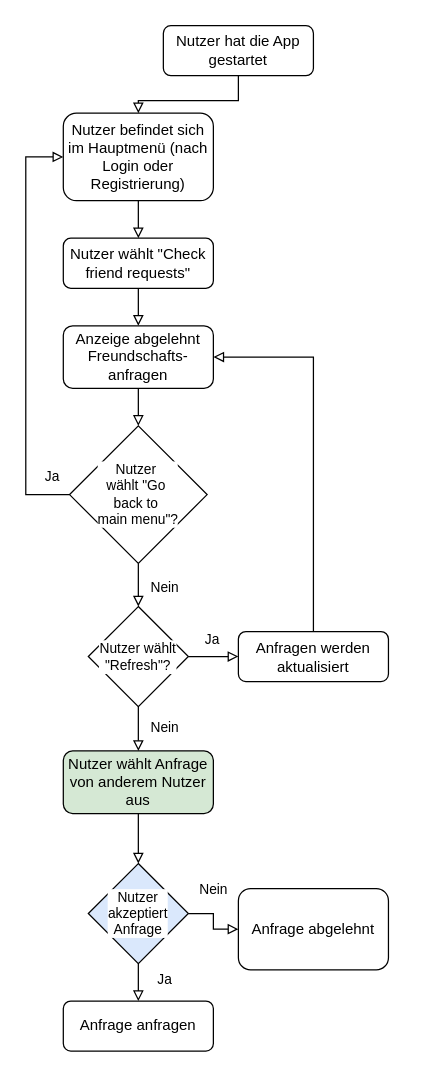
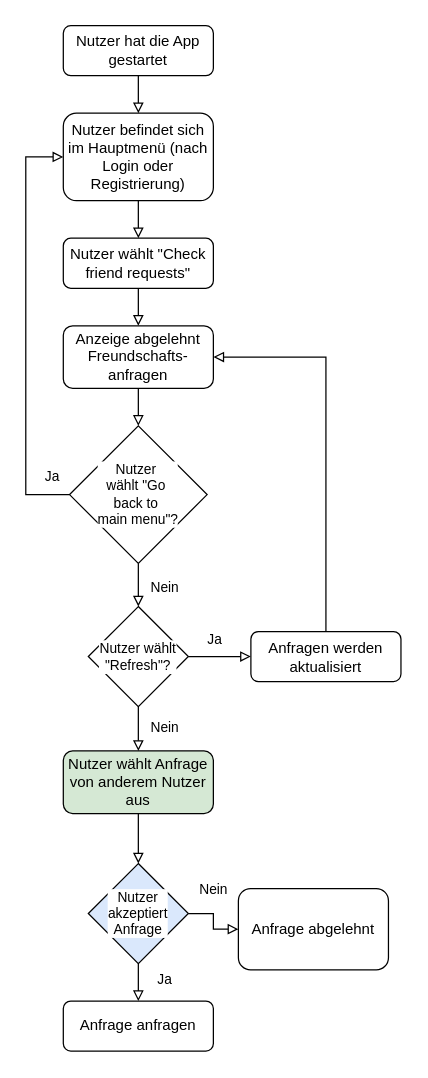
  <mxCell id="0" />
  <mxCell id="1" parent="0" />
  <mxCell id="2" style="edgeStyle=orthogonalEdgeStyle;rounded=0;orthogonalLoop=1;jettySize=auto;html=1;exitX=0.5;exitY=1;exitDx=0;exitDy=0;entryX=0.5;entryY=0;entryDx=0;entryDy=0;endArrow=block;endFill=0;" edge="1" parent="1" source="3" target="5"><mxGeometry relative="1" as="geometry" /></mxCell>
- <mxCell id="3" value="Nutzer hat die App gestartet" style="rounded=1;whiteSpace=wrap;html=1;fontSize=12;glass=0;strokeWidth=1;shadow=0;" parent="1" vertex="1"><mxGeometry x="130" y="20" width="120" height="40" as="geometry" /></mxCell>
+ <mxCell id="3" value="Nutzer hat die App gestartet" style="rounded=1;whiteSpace=wrap;html=1;fontSize=12;glass=0;strokeWidth=1;shadow=0;" parent="1" vertex="1"><mxGeometry x="50" y="20" width="120" height="40" as="geometry" /></mxCell>
  <mxCell id="4" style="edgeStyle=orthogonalEdgeStyle;shape=connector;rounded=0;orthogonalLoop=1;jettySize=auto;html=1;exitX=0.5;exitY=1;exitDx=0;exitDy=0;entryX=0.5;entryY=0;entryDx=0;entryDy=0;strokeColor=default;align=center;verticalAlign=middle;fontFamily=Helvetica;fontSize=11;fontColor=default;labelBackgroundColor=default;endArrow=block;endFill=0;" edge="1" parent="1" source="5" target="7"><mxGeometry relative="1" as="geometry" /></mxCell>
  <mxCell id="5" value="Nutzer befindet sich im Hauptmenü (nach Login oder Registrierung)" style="rounded=1;whiteSpace=wrap;html=1;fontSize=12;glass=0;strokeWidth=1;shadow=0;" vertex="1" parent="1"><mxGeometry x="50" y="90" width="120" height="70" as="geometry" /></mxCell>
  <mxCell id="6" style="edgeStyle=orthogonalEdgeStyle;shape=connector;rounded=0;orthogonalLoop=1;jettySize=auto;html=1;exitX=0.5;exitY=1;exitDx=0;exitDy=0;entryX=0.5;entryY=0;entryDx=0;entryDy=0;strokeColor=default;align=center;verticalAlign=middle;fontFamily=Helvetica;fontSize=11;fontColor=default;labelBackgroundColor=default;endArrow=block;endFill=0;" edge="1" parent="1" source="7" target="14"><mxGeometry relative="1" as="geometry" /></mxCell>
  <mxCell id="7" value="Nutzer wählt &quot;Check friend requests&quot;" style="rounded=1;whiteSpace=wrap;html=1;fontSize=12;glass=0;strokeWidth=1;shadow=0;" vertex="1" parent="1"><mxGeometry x="50" y="190" width="120" height="40" as="geometry" /></mxCell>
  <mxCell id="8" style="edgeStyle=orthogonalEdgeStyle;shape=connector;rounded=0;orthogonalLoop=1;jettySize=auto;html=1;exitX=0;exitY=0.5;exitDx=0;exitDy=0;entryX=0;entryY=0.5;entryDx=0;entryDy=0;strokeColor=default;align=center;verticalAlign=middle;fontFamily=Helvetica;fontSize=11;fontColor=default;labelBackgroundColor=default;endArrow=block;endFill=0;" edge="1" parent="1" source="12" target="5"><mxGeometry relative="1" as="geometry"><Array as="points"><mxPoint x="20" y="395" /><mxPoint x="20" y="125" /></Array></mxGeometry></mxCell>
  <mxCell id="9" value="Ja" style="edgeLabel;html=1;align=center;verticalAlign=middle;resizable=0;points=[];fontFamily=Helvetica;fontSize=11;fontColor=default;labelBackgroundColor=default;" vertex="1" connectable="0" parent="8"><mxGeometry x="-0.804" relative="1" as="geometry"><mxPoint x="18" y="-15" as="offset" /></mxGeometry></mxCell>
  <mxCell id="10" style="edgeStyle=orthogonalEdgeStyle;shape=connector;rounded=0;orthogonalLoop=1;jettySize=auto;html=1;exitX=0.5;exitY=1;exitDx=0;exitDy=0;entryX=0.5;entryY=0;entryDx=0;entryDy=0;strokeColor=default;align=center;verticalAlign=middle;fontFamily=Helvetica;fontSize=11;fontColor=default;labelBackgroundColor=default;endArrow=block;endFill=0;" edge="1" parent="1" source="12" target="19"><mxGeometry relative="1" as="geometry" /></mxCell>
  <mxCell id="11" value="Nein" style="edgeLabel;html=1;align=center;verticalAlign=middle;resizable=0;points=[];fontFamily=Helvetica;fontSize=11;fontColor=default;labelBackgroundColor=default;" vertex="1" connectable="0" parent="10"><mxGeometry x="-0.4" relative="1" as="geometry"><mxPoint x="20" y="8" as="offset" /></mxGeometry></mxCell>
  <mxCell id="12" value="Nutzer&amp;nbsp;&lt;div&gt;wählt &quot;Go&amp;nbsp;&lt;/div&gt;&lt;div&gt;back to&amp;nbsp;&lt;/div&gt;&lt;div&gt;main menu&quot;?&lt;/div&gt;" style="rhombus;whiteSpace=wrap;html=1;fontFamily=Helvetica;fontSize=11;fontColor=default;labelBackgroundColor=default;" vertex="1" parent="1"><mxGeometry x="55" y="340" width="110" height="110" as="geometry" /></mxCell>
  <mxCell id="13" style="edgeStyle=orthogonalEdgeStyle;shape=connector;rounded=0;orthogonalLoop=1;jettySize=auto;html=1;exitX=0.5;exitY=1;exitDx=0;exitDy=0;entryX=0.5;entryY=0;entryDx=0;entryDy=0;strokeColor=default;align=center;verticalAlign=middle;fontFamily=Helvetica;fontSize=11;fontColor=default;labelBackgroundColor=default;endArrow=block;endFill=0;" edge="1" parent="1" source="14" target="12"><mxGeometry relative="1" as="geometry" /></mxCell>
  <mxCell id="14" value="Anzeige abgelehnt Freundschafts-anfragen" style="rounded=1;whiteSpace=wrap;html=1;fontSize=12;glass=0;strokeWidth=1;shadow=0;" vertex="1" parent="1"><mxGeometry x="50" y="260" width="120" height="50" as="geometry" /></mxCell>
  <mxCell id="15" style="edgeStyle=orthogonalEdgeStyle;shape=connector;rounded=0;orthogonalLoop=1;jettySize=auto;html=1;exitX=1;exitY=0.5;exitDx=0;exitDy=0;entryX=0;entryY=0.5;entryDx=0;entryDy=0;strokeColor=default;align=center;verticalAlign=middle;fontFamily=Helvetica;fontSize=11;fontColor=default;labelBackgroundColor=default;endArrow=block;endFill=0;" edge="1" parent="1" source="19" target="21"><mxGeometry relative="1" as="geometry" /></mxCell>
  <mxCell id="16" value="Ja" style="edgeLabel;html=1;align=center;verticalAlign=middle;resizable=0;points=[];fontFamily=Helvetica;fontSize=11;fontColor=default;labelBackgroundColor=default;" vertex="1" connectable="0" parent="15"><mxGeometry x="-0.56" y="2" relative="1" as="geometry"><mxPoint x="9" y="-12" as="offset" /></mxGeometry></mxCell>
  <mxCell id="17" style="edgeStyle=orthogonalEdgeStyle;shape=connector;rounded=0;orthogonalLoop=1;jettySize=auto;html=1;exitX=0.5;exitY=1;exitDx=0;exitDy=0;entryX=0.5;entryY=0;entryDx=0;entryDy=0;strokeColor=default;align=center;verticalAlign=middle;fontFamily=Helvetica;fontSize=11;fontColor=default;labelBackgroundColor=default;endArrow=block;endFill=0;" edge="1" parent="1" source="19" target="23"><mxGeometry relative="1" as="geometry" /></mxCell>
  <mxCell id="18" value="Nein" style="edgeLabel;html=1;align=center;verticalAlign=middle;resizable=0;points=[];fontFamily=Helvetica;fontSize=11;fontColor=default;labelBackgroundColor=default;" vertex="1" connectable="0" parent="17"><mxGeometry x="-0.465" y="2" relative="1" as="geometry"><mxPoint x="18" y="7" as="offset" /></mxGeometry></mxCell>
  <mxCell id="19" value="Nutzer wählt&lt;div&gt;&quot;Refresh&quot;?&lt;/div&gt;" style="rhombus;whiteSpace=wrap;html=1;fontFamily=Helvetica;fontSize=11;fontColor=default;labelBackgroundColor=default;" vertex="1" parent="1"><mxGeometry x="70" y="484.5" width="80" height="80" as="geometry" /></mxCell>
  <mxCell id="20" style="edgeStyle=orthogonalEdgeStyle;shape=connector;rounded=0;orthogonalLoop=1;jettySize=auto;html=1;exitX=0.5;exitY=0;exitDx=0;exitDy=0;entryX=1;entryY=0.5;entryDx=0;entryDy=0;strokeColor=default;align=center;verticalAlign=middle;fontFamily=Helvetica;fontSize=11;fontColor=default;labelBackgroundColor=default;endArrow=block;endFill=0;" edge="1" parent="1" source="21" target="14"><mxGeometry relative="1" as="geometry" /></mxCell>
- <mxCell id="21" value="Anfragen werden aktualisiert" style="rounded=1;whiteSpace=wrap;html=1;fontSize=12;glass=0;strokeWidth=1;shadow=0;" vertex="1" parent="1"><mxGeometry x="190" y="504.5" width="120" height="40" as="geometry" /></mxCell>
+ <mxCell id="21" value="Anfragen werden aktualisiert" style="rounded=1;whiteSpace=wrap;html=1;fontSize=12;glass=0;strokeWidth=1;shadow=0;" vertex="1" parent="1"><mxGeometry x="200" y="504.5" width="120" height="40" as="geometry" /></mxCell>
  <mxCell id="22" style="edgeStyle=orthogonalEdgeStyle;shape=connector;rounded=0;orthogonalLoop=1;jettySize=auto;html=1;exitX=0.5;exitY=1;exitDx=0;exitDy=0;entryX=0.5;entryY=0;entryDx=0;entryDy=0;strokeColor=default;align=center;verticalAlign=middle;fontFamily=Helvetica;fontSize=11;fontColor=default;labelBackgroundColor=default;endArrow=block;endFill=0;" edge="1" parent="1" source="23" target="28"><mxGeometry relative="1" as="geometry" /></mxCell>
  <mxCell id="23" value="Nutzer wählt Anfrage von anderem Nutzer aus" style="rounded=1;whiteSpace=wrap;html=1;fontSize=12;glass=0;strokeWidth=1;shadow=0;fillColor=#d5e8d4;" vertex="1" parent="1"><mxGeometry x="50" y="600" width="120" height="50" as="geometry" /></mxCell>
  <mxCell id="24" style="edgeStyle=orthogonalEdgeStyle;shape=connector;rounded=0;orthogonalLoop=1;jettySize=auto;html=1;exitX=1;exitY=0.5;exitDx=0;exitDy=0;entryX=0;entryY=0.5;entryDx=0;entryDy=0;strokeColor=default;align=center;verticalAlign=middle;fontFamily=Helvetica;fontSize=11;fontColor=default;labelBackgroundColor=default;endArrow=block;endFill=0;" edge="1" parent="1" source="28" target="29"><mxGeometry relative="1" as="geometry" /></mxCell>
  <mxCell id="25" value="Nein" style="edgeLabel;html=1;align=center;verticalAlign=middle;resizable=0;points=[];fontFamily=Helvetica;fontSize=11;fontColor=default;labelBackgroundColor=default;rotation=0;" vertex="1" connectable="0" parent="24"><mxGeometry x="-0.3" y="1" relative="1" as="geometry"><mxPoint x="1" y="-19" as="offset" /></mxGeometry></mxCell>
  <mxCell id="26" style="edgeStyle=orthogonalEdgeStyle;shape=connector;rounded=0;orthogonalLoop=1;jettySize=auto;html=1;exitX=0.5;exitY=1;exitDx=0;exitDy=0;entryX=0.5;entryY=0;entryDx=0;entryDy=0;strokeColor=default;align=center;verticalAlign=middle;fontFamily=Helvetica;fontSize=11;fontColor=default;labelBackgroundColor=default;endArrow=block;endFill=0;" edge="1" parent="1" source="28" target="30"><mxGeometry relative="1" as="geometry" /></mxCell>
  <mxCell id="27" value="Ja" style="edgeLabel;html=1;align=center;verticalAlign=middle;resizable=0;points=[];fontFamily=Helvetica;fontSize=11;fontColor=default;labelBackgroundColor=default;" vertex="1" connectable="0" parent="26"><mxGeometry x="-0.2" y="-3" relative="1" as="geometry"><mxPoint x="23" as="offset" /></mxGeometry></mxCell>
  <mxCell id="28" value="Nutzer&lt;div&gt;akzeptiert&lt;/div&gt;&lt;div&gt;Anfrage&lt;/div&gt;" style="rhombus;whiteSpace=wrap;html=1;fontFamily=Helvetica;fontSize=11;fontColor=default;labelBackgroundColor=default;fillColor=#dae8fc;" vertex="1" parent="1"><mxGeometry x="70" y="690" width="80" height="80" as="geometry" /></mxCell>
  <mxCell id="29" value="Anfrage abgelehnt" style="rounded=1;whiteSpace=wrap;html=1;fontSize=12;glass=0;strokeWidth=1;shadow=0;" vertex="1" parent="1"><mxGeometry x="190" y="710" width="120" height="65" as="geometry" /></mxCell>
  <mxCell id="30" value="Anfrage anfragen" style="rounded=1;whiteSpace=wrap;html=1;fontSize=12;glass=0;strokeWidth=1;shadow=0;" vertex="1" parent="1"><mxGeometry x="50" y="800" width="120" height="40" as="geometry" /></mxCell>
